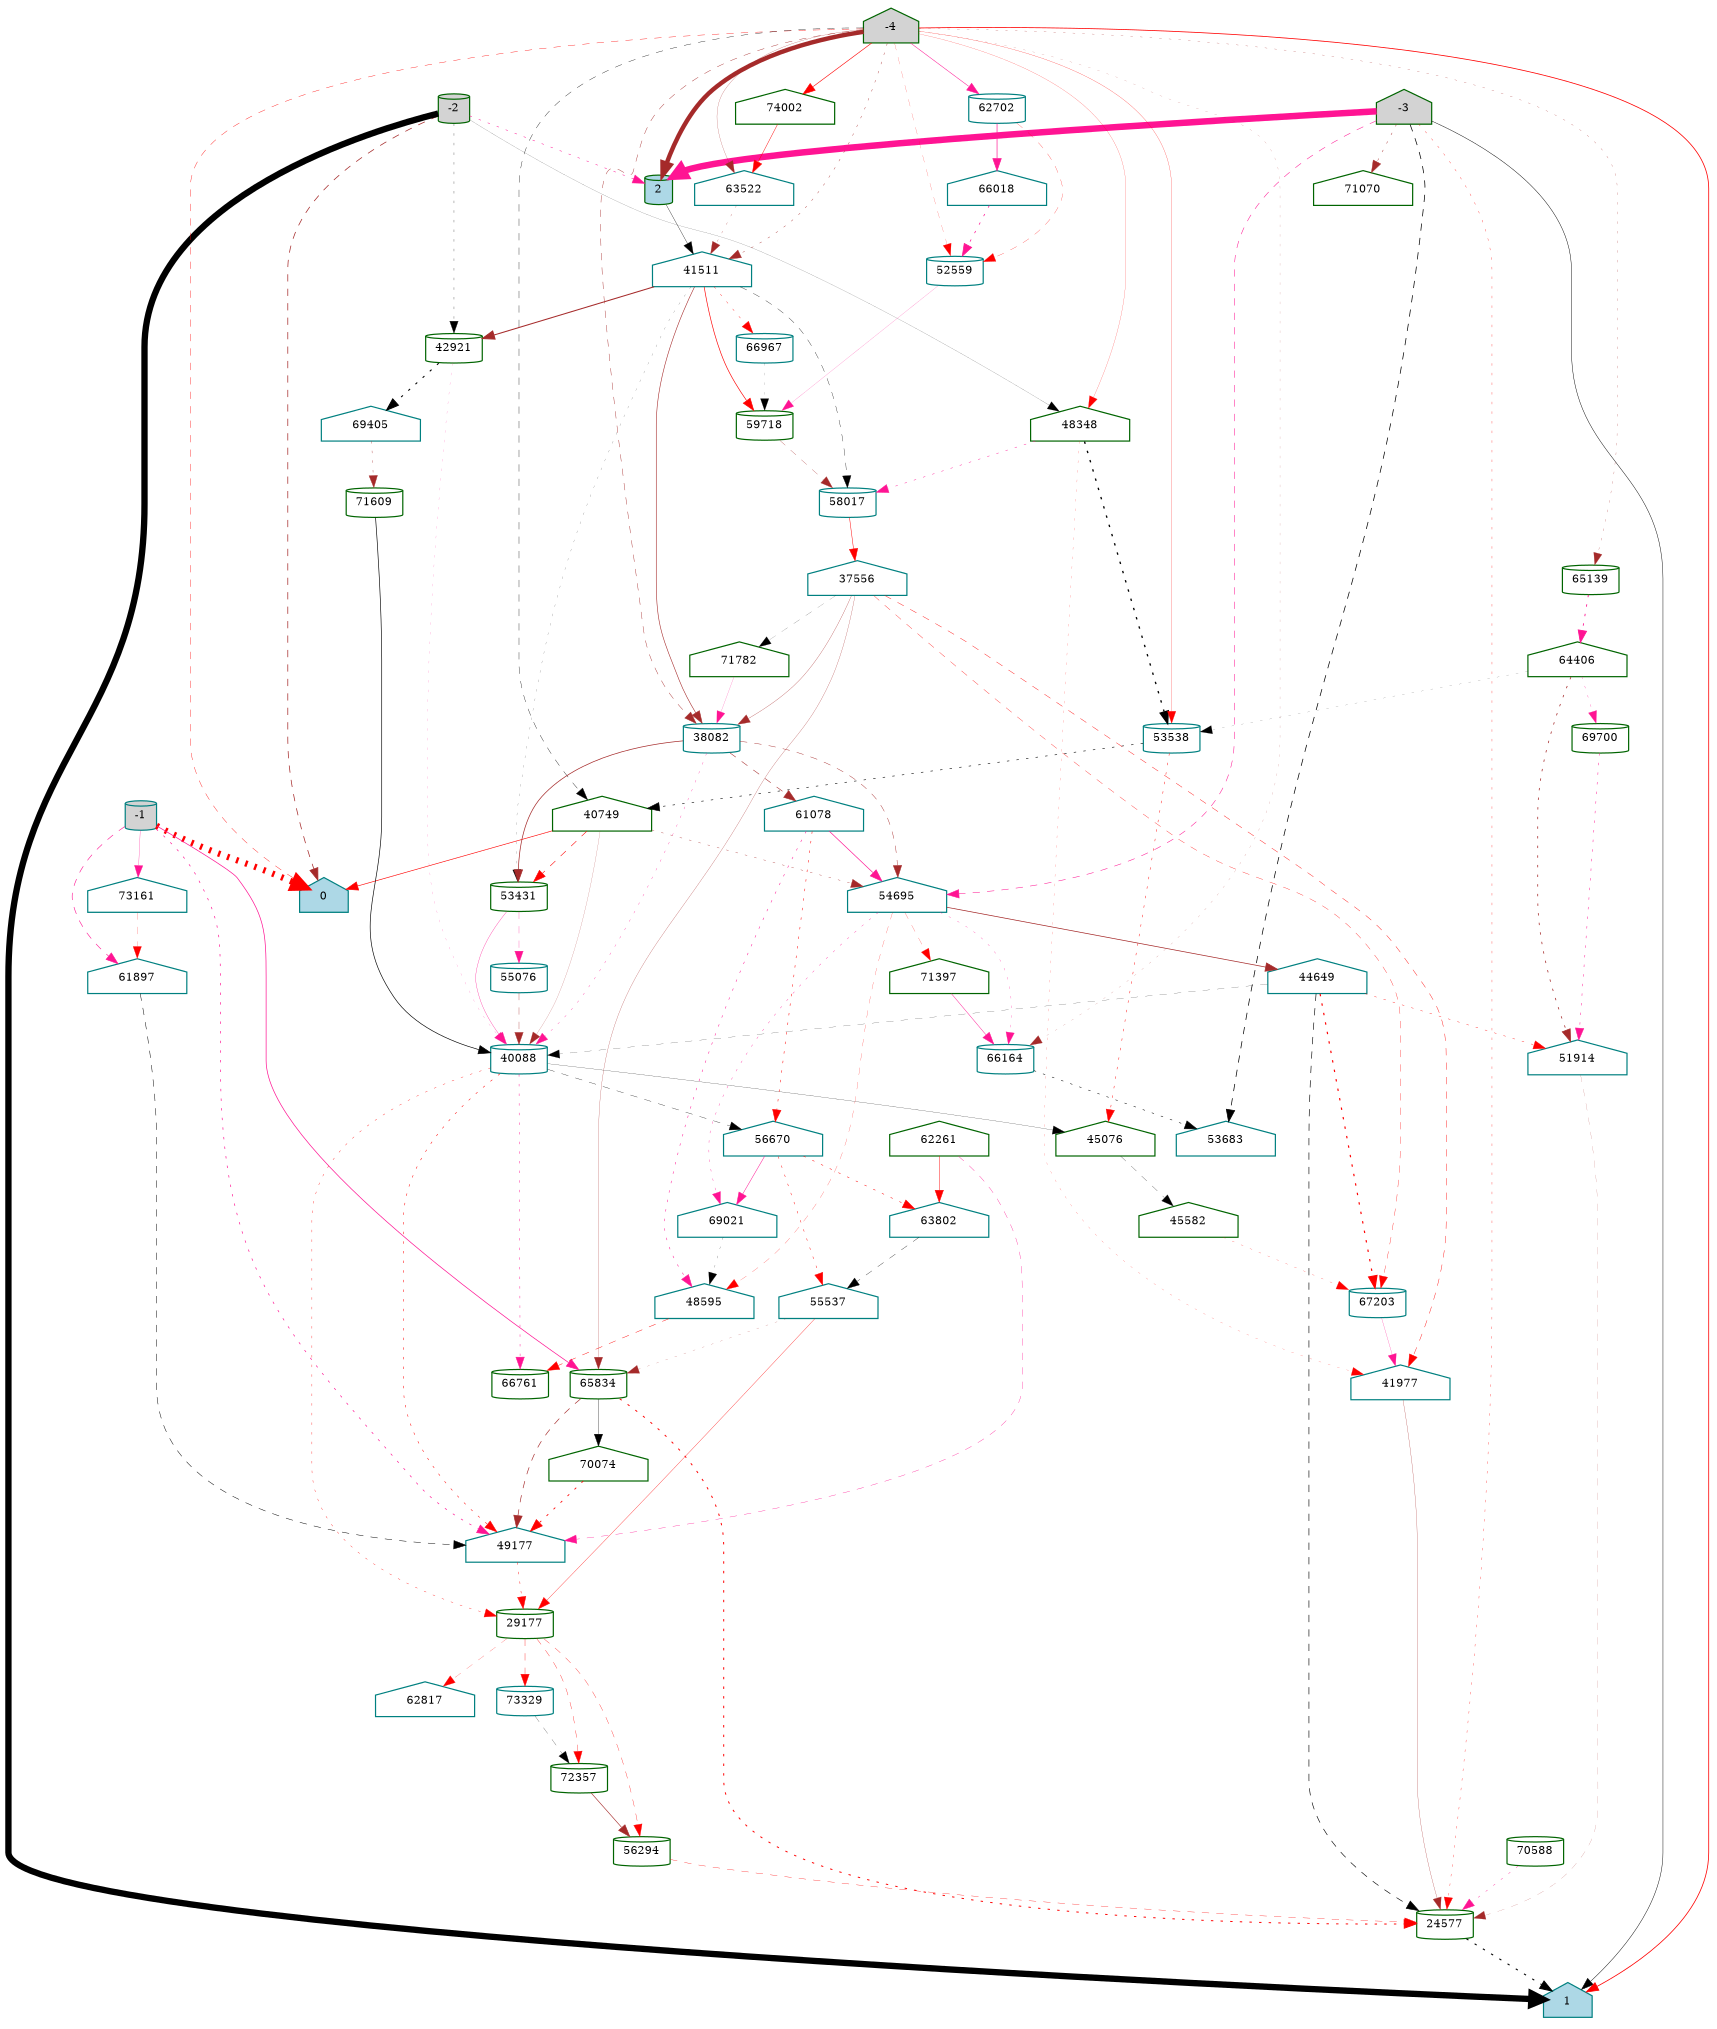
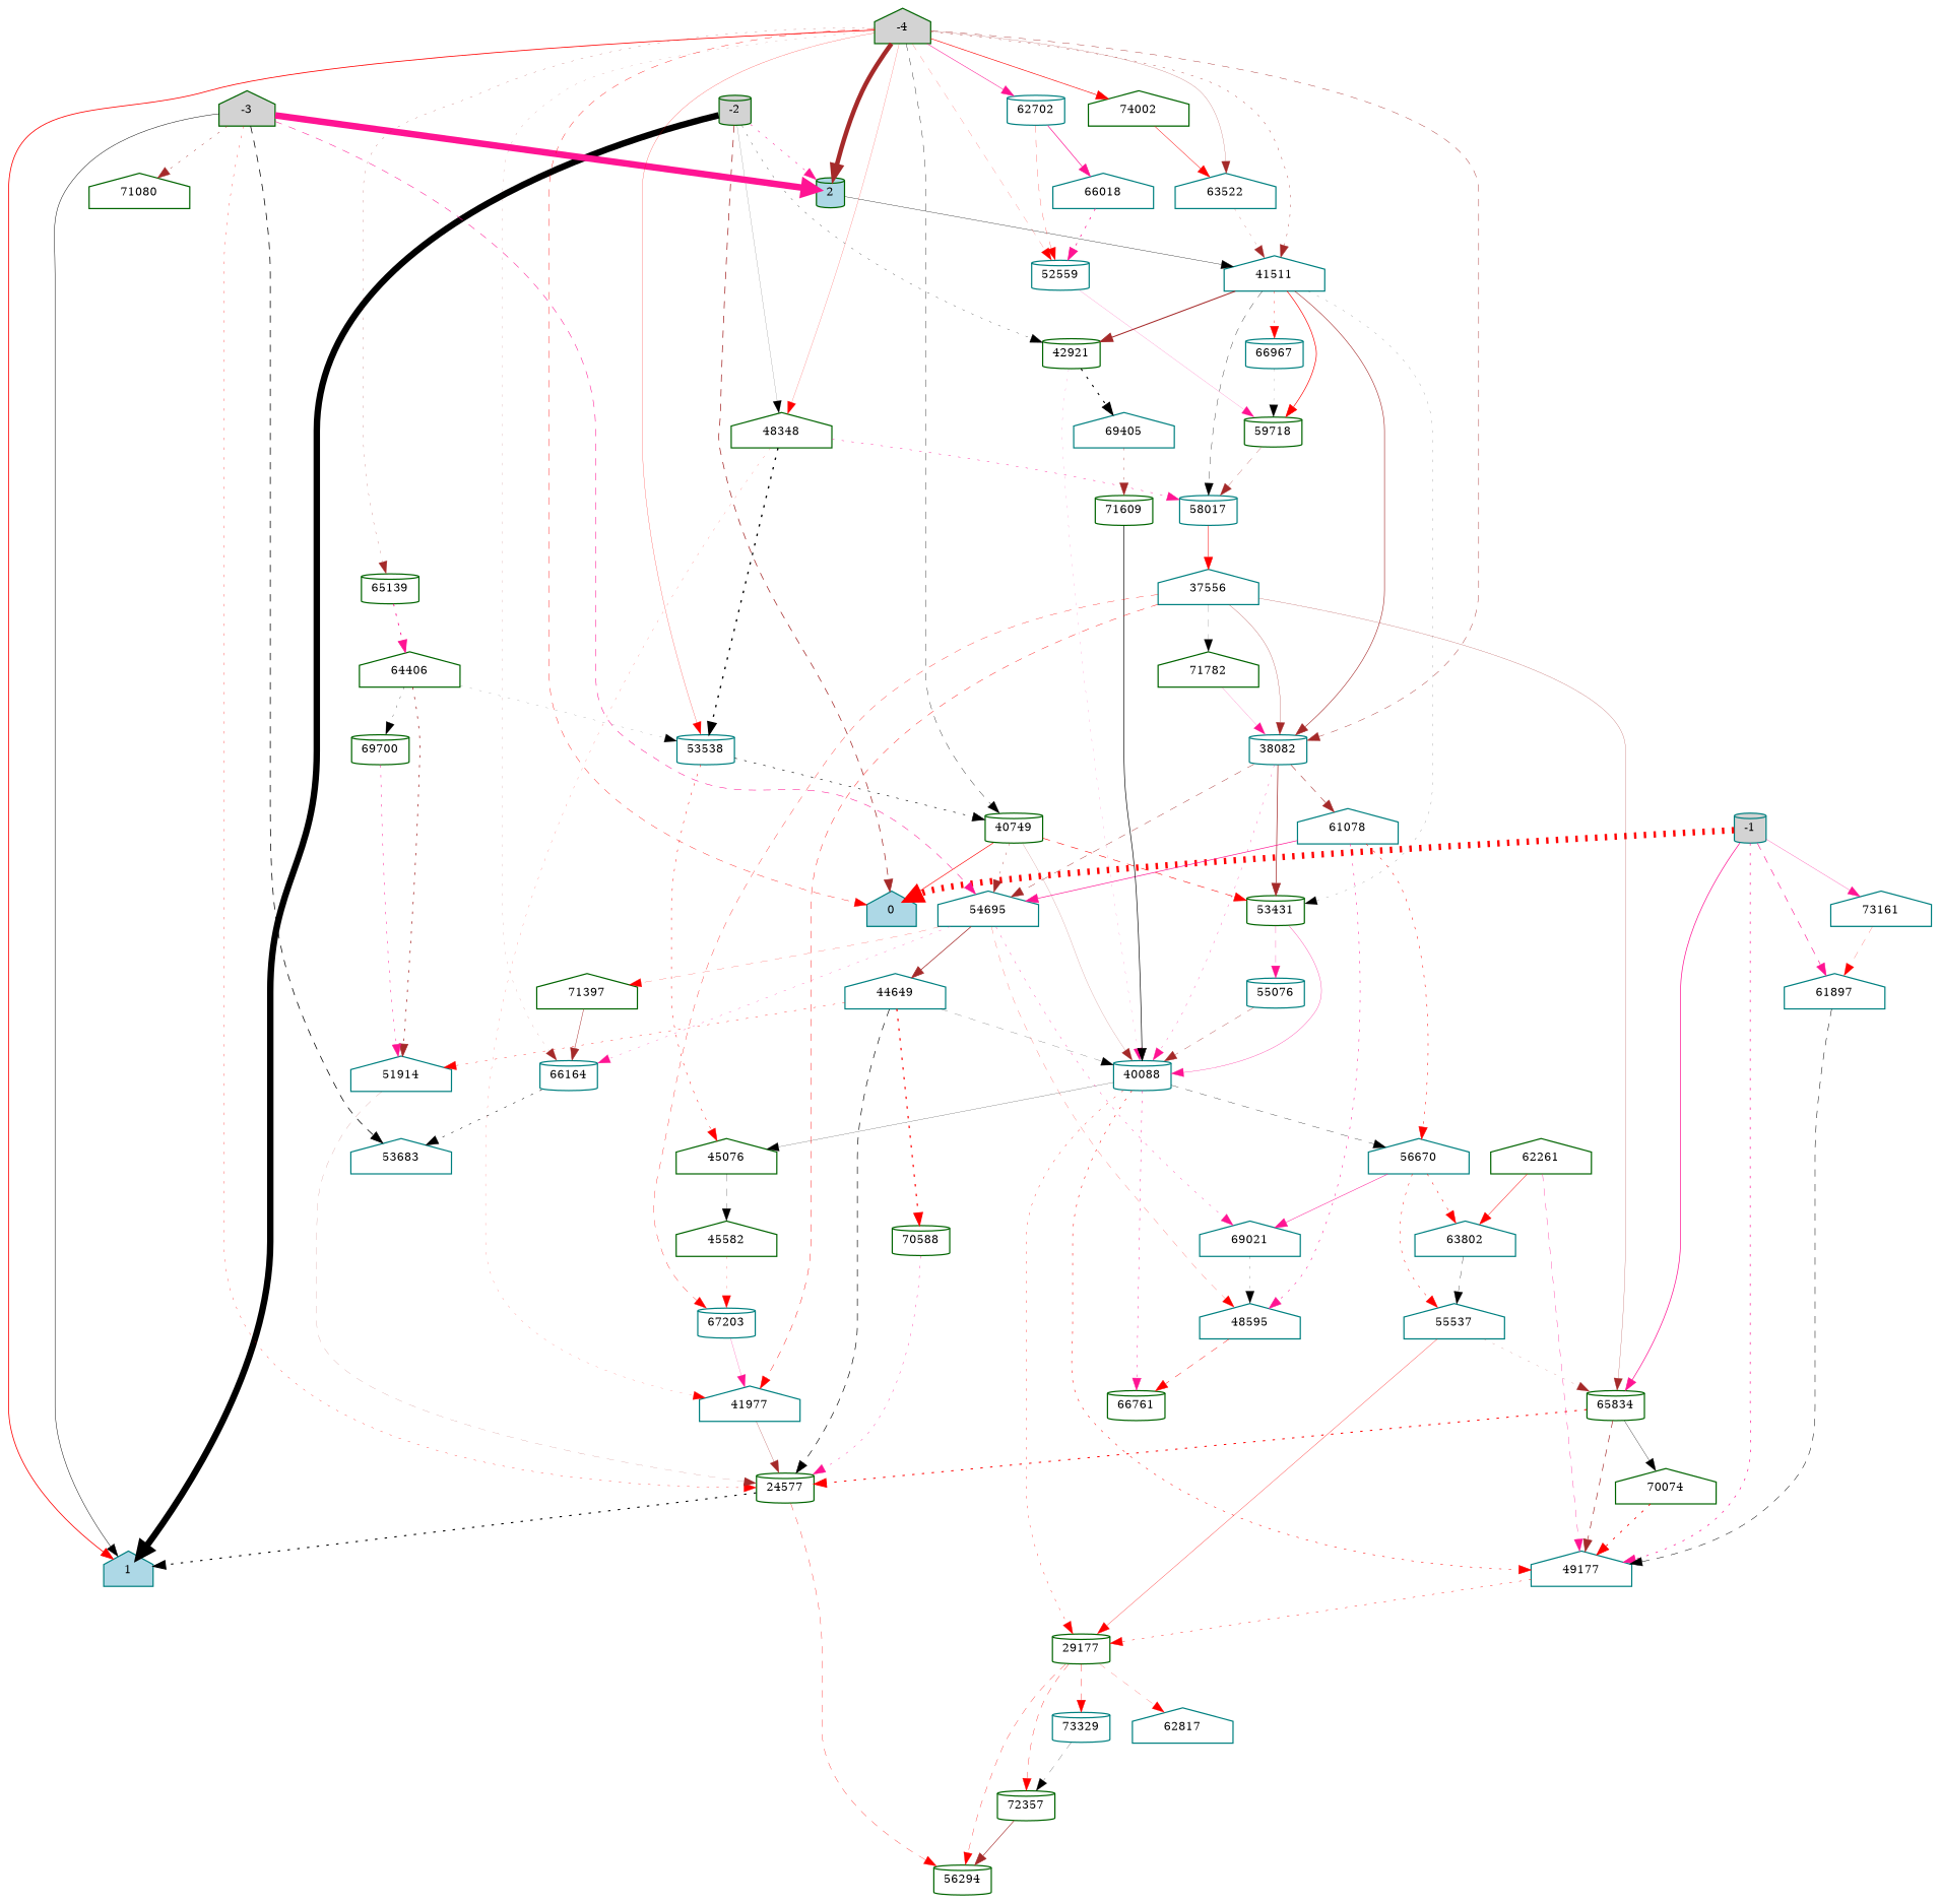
  digraph {
    node [color=teal fillcolor=white fontsize=9 shape=house style=filled]
    edge [color=red style=dotted]
    -1 [fillcolor=lightgray height=0.2 shape=cylinder width=0.2]
    0 [fillcolor=lightblue height=0.2 width=0.2]
    49177 [height=0.2 width=0.2]
    65834 [color=darkgreen height=0.2 shape=cylinder width=0.2]
    61897 [height=0.2 width=0.2]
    73161 [height=0.2 width=0.2]
    29177 [color=darkgreen height=0.2 shape=cylinder width=0.2]
    24577 [color=darkgreen height=0.2 shape=cylinder width=0.2]
    70074 [color=darkgreen height=0.2 width=0.2]
    -2 [color=darkgreen fillcolor=lightgray height=0.2 shape=cylinder width=0.2]
    1 [fillcolor=lightblue height=0.2 width=0.2]
    2 [color=darkgreen fillcolor=lightblue height=0.2 shape=cylinder width=0.2]
    42921 [color=darkgreen height=0.2 shape=cylinder width=0.2]
    48348 [color=darkgreen height=0.2 width=0.2]
    41511 [height=0.2 width=0.2]
    40088 [height=0.2 shape=cylinder width=0.2]
    69405 [height=0.2 width=0.2]
    53538 [height=0.2 shape=cylinder width=0.2]
    41977 [height=0.2 width=0.2]
    58017 [height=0.2 shape=cylinder width=0.2]
    -3 [color=darkgreen fillcolor=lightgray height=0.2 width=0.2]
    54695 [height=0.2 width=0.2]
-   71080 [color=darkgreen height=0.2 width=0.2 label=71070]
+   71080 [color=darkgreen height=0.2 width=0.2]
    53683 [height=0.2 width=0.2]
    56294 [color=darkgreen height=0.2 shape=cylinder width=0.2]
    66164 [height=0.2 shape=cylinder width=0.2]
    48595 [height=0.2 width=0.2]
    69021 [height=0.2 width=0.2]
    71397 [color=darkgreen height=0.2 width=0.2]
    44649 [height=0.2 width=0.2]
    -4 [color=darkgreen fillcolor=lightgray height=0.2 width=0.2]
    n32 [color=darkgreen height=0.2 label=74002 width=0.2]
    63522 [height=0.2 width=0.2]
-   40749 [color=darkgreen height=0.2 width=0.2]
+   40749 [color=darkgreen height=0.2 shape=cylinder width=0.2]
    38082 [height=0.2 shape=cylinder width=0.2]
    52559 [height=0.2 shape=cylinder width=0.2]
    62702 [height=0.2 shape=cylinder width=0.2]
    65139 [color=darkgreen height=0.2 shape=cylinder width=0.2]
    45076 [color=darkgreen height=0.2 width=0.2]
    66967 [height=0.2 shape=cylinder width=0.2]
    59718 [color=darkgreen height=0.2 shape=cylinder width=0.2]
    53431 [color=darkgreen height=0.2 shape=cylinder width=0.2]
    61078 [height=0.2 width=0.2]
    66018 [height=0.2 width=0.2]
    64406 [color=darkgreen height=0.2 width=0.2]
    67203 [height=0.2 shape=cylinder width=0.2]
    45582 [color=darkgreen height=0.2 width=0.2]
    56670 [height=0.2 width=0.2]
    66761 [color=darkgreen height=0.2 shape=cylinder width=0.2]
    63802 [height=0.2 width=0.2]
    55537 [height=0.2 width=0.2]
    69700 [color=darkgreen height=0.2 shape=cylinder width=0.2]
    51914 [height=0.2 width=0.2]
    72357 [color=darkgreen height=0.2 shape=cylinder width=0.2]
    62817 [height=0.2 width=0.2]
    73329 [height=0.2 shape=cylinder width=0.2]
    71609 [color=darkgreen height=0.2 shape=cylinder width=0.2]
    37556 [height=0.2 width=0.2]
    71782 [color=darkgreen height=0.2 width=0.2]
    55076 [height=0.2 shape=cylinder width=0.2]
    70588 [color=darkgreen height=0.2 shape=cylinder width=0.2]
    62261 [color=darkgreen height=0.2 width=0.2]
    -1 -> 0 [penwidth=5.2255436774314745]
    -1 -> 49177 [color=deeppink penwidth=0.5639264604355338]
    -1 -> 65834 [color=deeppink penwidth=0.5835818377845647 style=bold]
    -1 -> 61897 [color=deeppink penwidth=0.49394716283892426 style=dashed]
    -1 -> 73161 [color=deeppink penwidth=0.23627927616409958 style=bold]
    49177 -> 29177 [penwidth=0.3420109523010474]
    65834 -> 49177 [color=brown penwidth=0.5396798250374194 style=dashed]
    65834 -> 24577 [penwidth=0.8115740088528894]
    65834 -> 70074 [color=black penwidth=0.2634561137748539 style=bold]
    61897 -> 49177 [color=black penwidth=0.39276171458478615 style=dashed]
    73161 -> 61897 [penwidth=0.1637350557556731 style=dashed]
    29177 -> 56294 [penwidth=0.2627746574784982 style=dashed]
    29177 -> 72357 [penwidth=0.2727135045752651 style=dashed]
    29177 -> 62817 [penwidth=0.1640863576433081 style=dashed]
    29177 -> 73329 [penwidth=0.29510872353347095 style=dashed]
    24577 -> 1 [color=black penwidth=0.8894674940246673]
-   56294 -> 24577 [penwidth=0.26829757515561103 style=dashed]
+   24577 -> 56294 [penwidth=0.26829757515561103 style=dashed]
    70074 -> 49177 [penwidth=0.6952125262639833]
    -2 -> 0 [color=brown penwidth=0.6049789816127173 style=dashed]
    -2 -> 1 [color=black penwidth=5.264509612662667 style=bold]
    -2 -> 2 [color=deeppink penwidth=0.40924680025271587]
    -2 -> 42921 [color=black penwidth=0.23031193390460636]
    -2 -> 48348 [color=black penwidth=0.10432911433144312 style=bold]
    2 -> 41511 [color=black penwidth=0.2728758402499297 style=bold]
    42921 -> 40088 [color=deeppink penwidth=0.12462521907874424]
    42921 -> 69405 [color=black penwidth=0.8817768248047875]
    48348 -> 53538 [color=black penwidth=1.110108277976219]
    48348 -> 41977 [penwidth=0.13602019327985182]
    48348 -> 58017 [color=deeppink penwidth=0.35503088028542784]
    41511 -> 42921 [color=brown penwidth=0.8596695180362084 style=bold]
    41511 -> 58017 [color=black penwidth=0.26642902602452356 style=dashed]
    41511 -> 38082 [color=brown penwidth=0.47868394250966695 style=bold]
    41511 -> 66967 [penwidth=0.27776176813752984]
    41511 -> 59718 [penwidth=0.5377887846701105 style=bold]
    41511 -> 53431 [color=black penwidth=0.12439869599252926]
    40088 -> 49177 [penwidth=0.4200071913067466]
    40088 -> 29177 [penwidth=0.2782923154581086]
    40088 -> 45076 [color=black penwidth=0.1670992347849229 style=bold]
    40088 -> 56670 [color=black penwidth=0.25218319376228127 style=dashed]
    40088 -> 66761 [color=deeppink penwidth=0.3705775991176743]
    69405 -> 71609 [color=brown penwidth=0.2909875224872863]
    53538 -> 40749 [color=black penwidth=0.47797258031128353]
    53538 -> 45076 [penwidth=0.3745257211575256]
    41977 -> 24577 [color=brown penwidth=0.2174768244242712 style=bold]
    58017 -> 37556 [penwidth=0.38752688740702346 style=bold]
    -3 -> 24577 [penwidth=0.2524012059992605]
    -3 -> 1 [color=black penwidth=0.37222408278993735 style=bold]
    -3 -> 2 [color=deeppink penwidth=5.393282683207801 style=bold]
    -3 -> 54695 [color=deeppink penwidth=0.43407955039548896 style=dashed]
    -3 -> 71080 [color=brown penwidth=0.3500070614921421]
    -3 -> 53683 [color=black penwidth=0.5960402037360663 style=dashed]
    54695 -> 66164 [color=deeppink penwidth=0.21760032141933908]
    54695 -> 48595 [penwidth=0.16752114736772122 style=dashed]
    54695 -> 69021 [color=deeppink penwidth=0.2747293039078637]
    54695 -> 71397 [penwidth=0.16607641677511265 style=dashed]
    54695 -> 44649 [color=brown penwidth=0.5916623265466523 style=bold]
    66164 -> 53683 [color=black penwidth=0.41367678270230934]
    48595 -> 66761 [penwidth=0.3527334620967355 style=dashed]
    69021 -> 48595 [color=black penwidth=0.1563619351091764]
-   71397 -> 66164 [color=deeppink penwidth=0.3744631184752616 style=bold]
+   71397 -> 66164 [color=brown penwidth=0.3744631184752616 style=bold]
    44649 -> 24577 [color=black penwidth=0.5098119415037281 style=dashed]
    44649 -> 40088 [color=black penwidth=0.14779204435176196 style=dashed]
    44649 -> 51914 [penwidth=0.29881304322552016]
-   44649 -> 67203 [penwidth=0.9766240241216781]
+   44649 -> 70588 [penwidth=0.9766240241216781]
    -4 -> 0 [penwidth=0.31127214227972155 style=dashed]
    -4 -> 1 [penwidth=0.6466532593111121 style=bold]
    -4 -> 2 [color=brown penwidth=3.6895625780237773 style=bold]
    -4 -> 48348 [penwidth=0.14660084803196083 style=bold]
    -4 -> 41511 [color=brown penwidth=0.31708132287720125]
    -4 -> 53538 [penwidth=0.18829825645611462 style=bold]
    -4 -> 66164 [color=brown penwidth=0.119288266562226]
    -4 -> n32 [penwidth=0.49483077286337496 style=bold]
    -4 -> 63522 [color=brown penwidth=0.17941184642917143 style=bold]
    -4 -> 40749 [color=black penwidth=0.2906914514591923 style=dashed]
    -4 -> 38082 [color=brown penwidth=0.34455968575142626 style=dashed]
    -4 -> 52559 [penwidth=0.13803235570276512 style=dashed]
    -4 -> 62702 [color=deeppink penwidth=0.42042605816372425 style=bold]
    -4 -> 65139 [color=brown penwidth=0.19772514636821314]
    n32 -> 63522 [penwidth=0.3678854303910948 style=bold]
    63522 -> 41511 [color=brown penwidth=0.18772916299616205]
    40749 -> 0 [penwidth=0.5099558261656252 style=bold]
    40749 -> 40088 [color=brown penwidth=0.13596393130389955 style=bold]
    40749 -> 54695 [color=brown penwidth=0.29086734339143994]
    40749 -> 53431 [penwidth=0.4636341854587399 style=dashed]
    38082 -> 40088 [color=deeppink penwidth=0.2438697163772789]
    38082 -> 54695 [color=brown penwidth=0.35664522095406936 style=dashed]
    38082 -> 53431 [color=brown penwidth=0.5892801542809243 style=bold]
    38082 -> 61078 [color=brown penwidth=0.45295610054415036 style=dashed]
    52559 -> 59718 [color=deeppink penwidth=0.13319503914327652 style=bold]
    62702 -> 52559 [penwidth=0.19988329775296945 style=dashed]
    62702 -> 66018 [color=deeppink penwidth=0.5610915987519549 style=bold]
    65139 -> 64406 [color=deeppink penwidth=0.7267657190219037]
    45076 -> 45582 [color=black penwidth=0.1865290762676407 style=dashed]
    66967 -> 59718 [color=black penwidth=0.10491746464395611]
    59718 -> 58017 [color=brown penwidth=0.2164302724835675 style=dashed]
    53431 -> 40088 [color=deeppink penwidth=0.2649391979192184 style=bold]
    53431 -> 55076 [color=deeppink penwidth=0.23244218294571195 style=dashed]
    61078 -> 54695 [color=deeppink penwidth=0.5518752943143543 style=bold]
    61078 -> 48595 [color=deeppink penwidth=0.42516367361938623]
    61078 -> 56670 [penwidth=0.41706162882609354]
    66018 -> 52559 [color=deeppink penwidth=0.6086227310591422]
    64406 -> 53538 [color=black penwidth=0.10689864116377379]
-   64406 -> 69700 [color=deeppink penwidth=0.22186362409282717]
+   64406 -> 69700 [color=black penwidth=0.22186362409282717]
    64406 -> 51914 [color=brown penwidth=0.6282806734544022]
    67203 -> 41977 [color=deeppink penwidth=0.18888408720677297 style=bold]
    45582 -> 67203 [penwidth=0.16670813973056453]
    56670 -> 69021 [color=deeppink penwidth=0.4030964220785719 style=bold]
    56670 -> 63802 [penwidth=0.408716648849239]
    56670 -> 55537 [penwidth=0.3632201527209197]
    63802 -> 55537 [color=black penwidth=0.2569185807799248 style=dashed]
    55537 -> 65834 [color=brown penwidth=0.14951207624560225]
    55537 -> 29177 [penwidth=0.26078012250961036 style=bold]
    69700 -> 51914 [color=deeppink penwidth=0.3995277860568477]
    51914 -> 24577 [color=brown penwidth=0.12391754482514045 style=dashed]
    72357 -> 56294 [color=brown penwidth=0.513366498379647 style=bold]
    73329 -> 72357 [color=black penwidth=0.17360456388429737 style=dashed]
    71609 -> 40088 [color=black penwidth=0.5338851756181573 style=bold]
    37556 -> 65834 [color=brown penwidth=0.2031239285360689 style=bold]
    37556 -> 41977 [penwidth=0.33433256440150094 style=dashed]
    37556 -> 38082 [color=brown penwidth=0.23327185058538194 style=bold]
    37556 -> 67203 [penwidth=0.2691102991498254 style=dashed]
    37556 -> 71782 [color=black penwidth=0.1166894950633648 style=dashed]
    71782 -> 38082 [color=deeppink penwidth=0.14840981035634057 style=bold]
    55076 -> 40088 [color=brown penwidth=0.28509459313786356 style=dashed]
    70588 -> 24577 [color=deeppink penwidth=0.3019311899037583]
    62261 -> 49177 [color=deeppink penwidth=0.2864117692582272 style=dashed]
    62261 -> 63802 [penwidth=0.3645557923781799 style=bold]
  }
